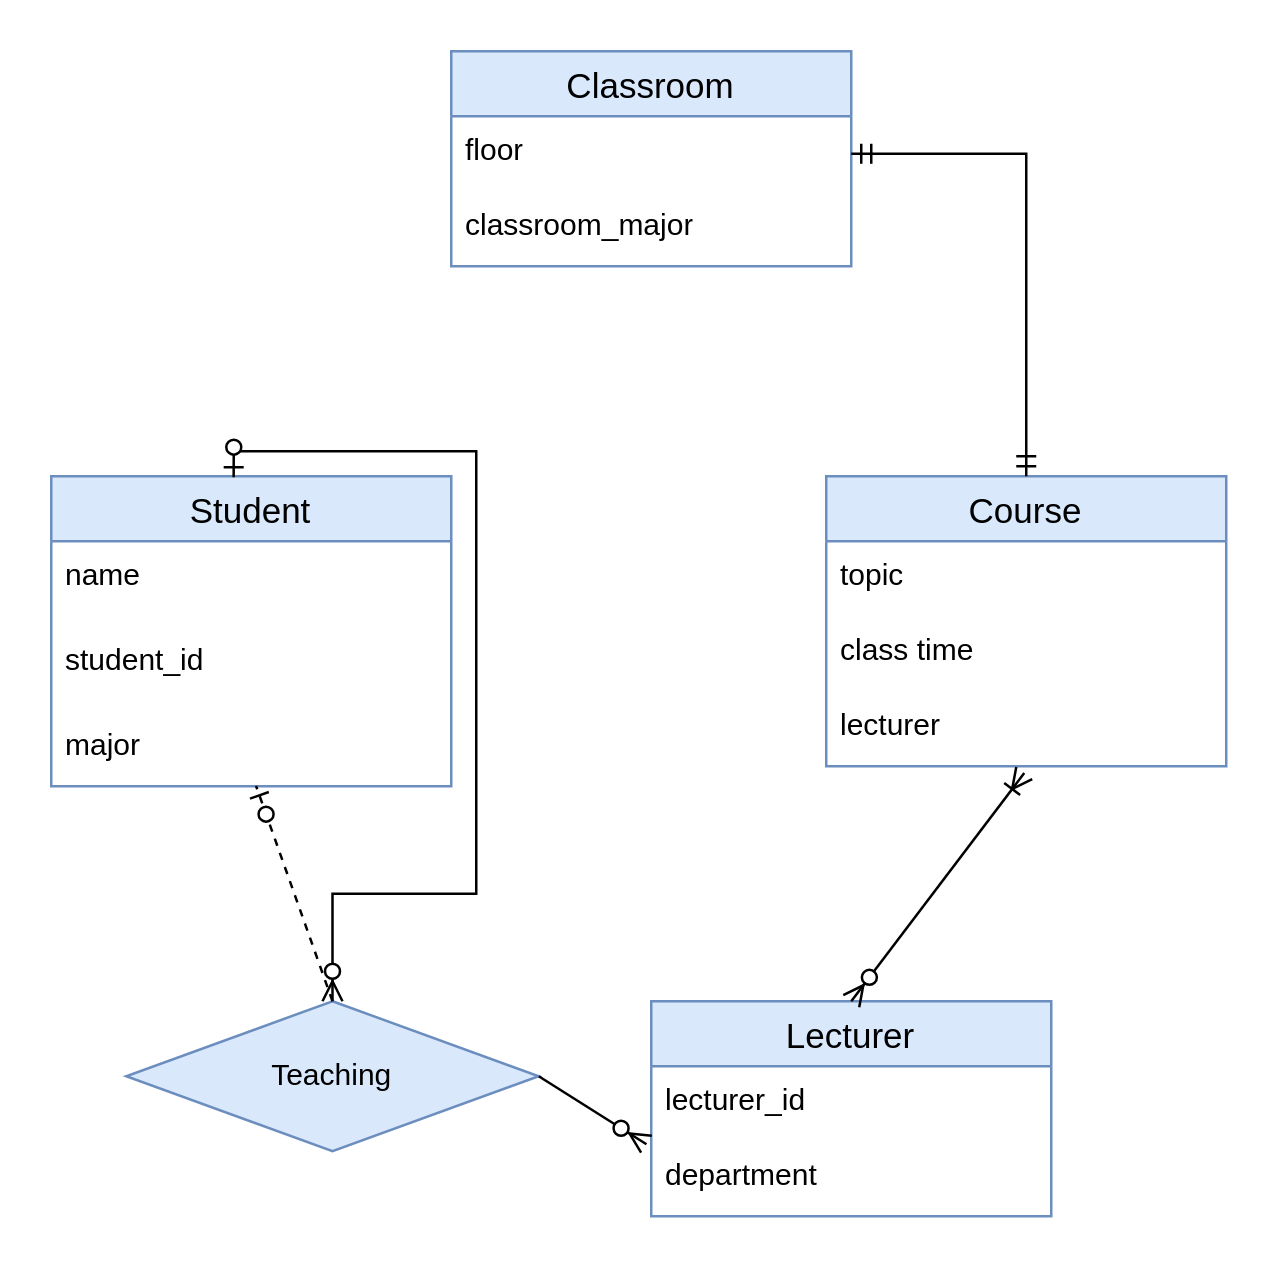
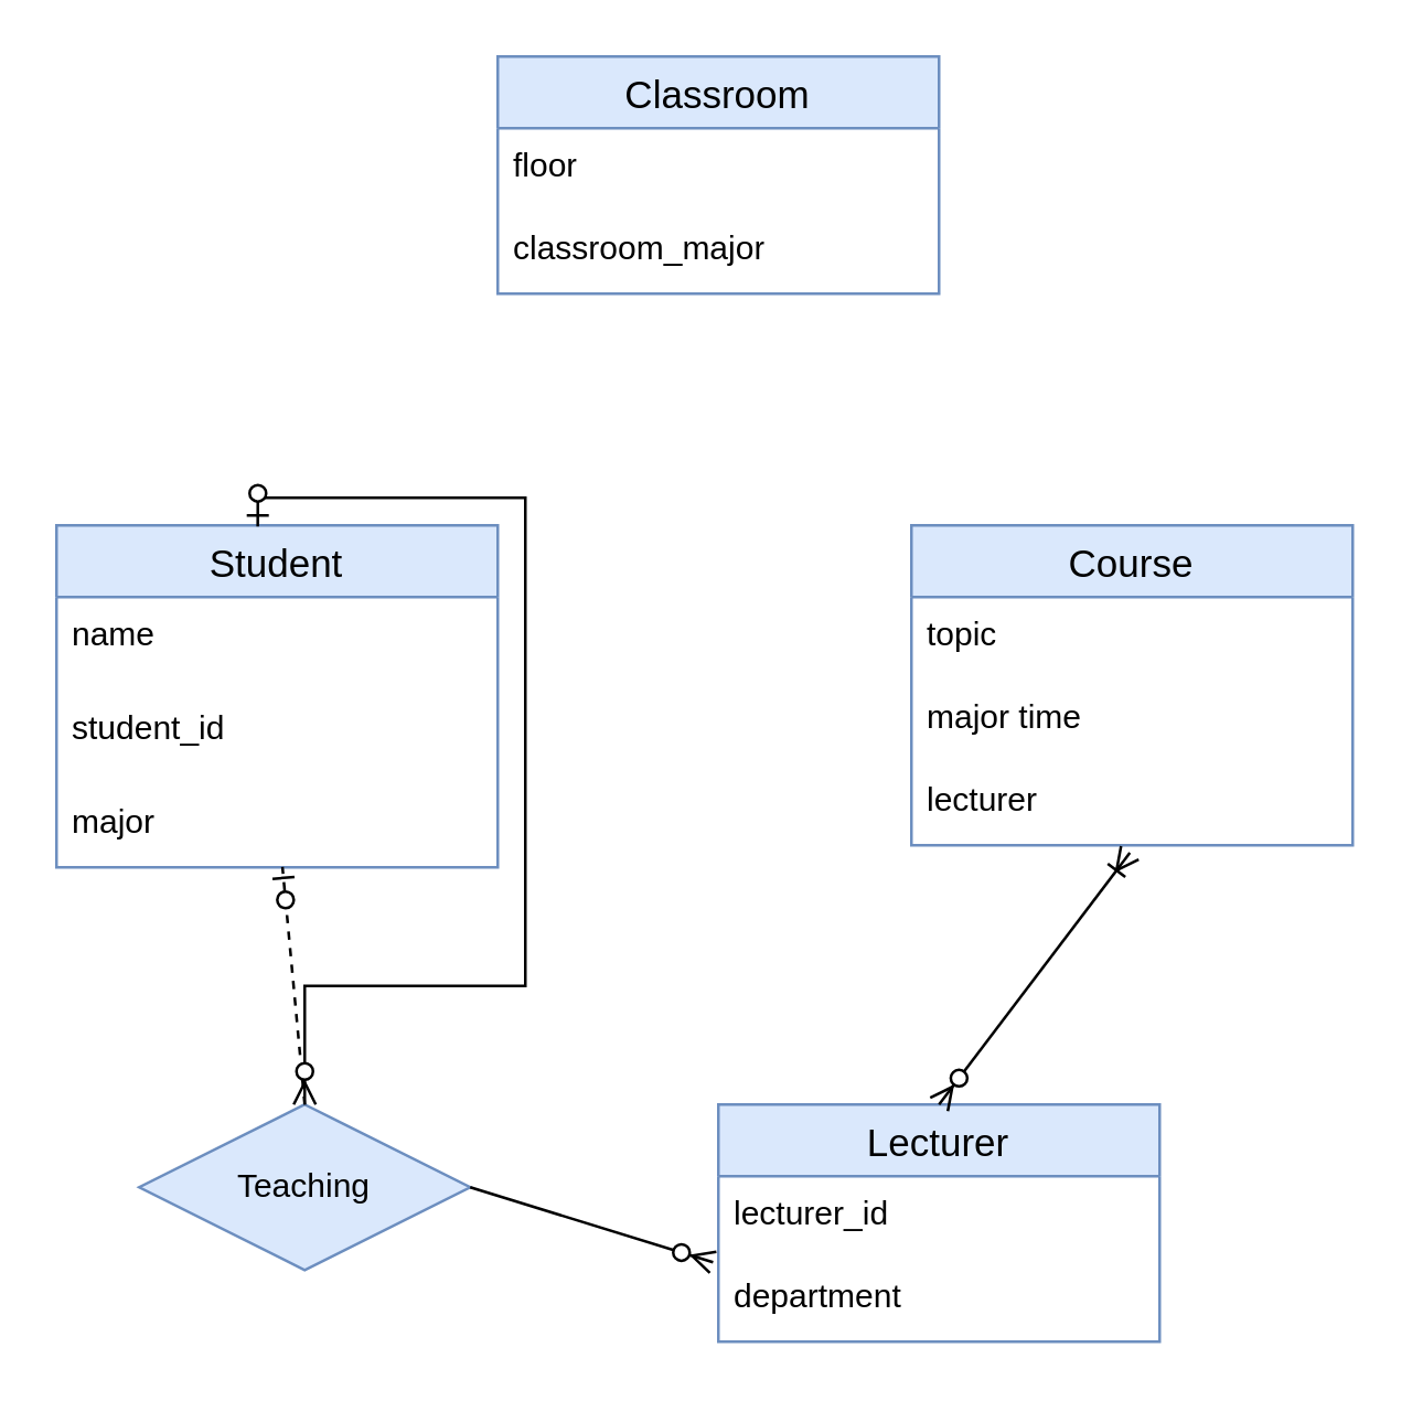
  <mxCell id="0" />
  <mxCell id="1" parent="0" />
  <mxCell id="2" value="Student" style="swimlane;fontStyle=0;childLayout=stackLayout;horizontal=1;startSize=26;horizontalStack=0;resizeParent=1;resizeParentMax=0;resizeLast=0;collapsible=1;marginBottom=0;align=center;fontSize=14;fillColor=#dae8fc;strokeColor=#6c8ebf;" vertex="1" parent="1"><mxGeometry x="20" y="190" width="160" height="124" as="geometry"><mxRectangle x="140" y="120" width="90" height="30" as="alternateBounds" /></mxGeometry></mxCell>
  <mxCell id="3" value="name" style="text;strokeColor=none;fillColor=none;spacingLeft=4;spacingRight=4;overflow=hidden;rotatable=0;points=[[0,0.5],[1,0.5]];portConstraint=eastwest;fontSize=12;whiteSpace=wrap;html=1;" vertex="1" parent="2"><mxGeometry y="26" width="160" height="34" as="geometry" /></mxCell>
  <mxCell id="4" value="student_id" style="text;strokeColor=none;fillColor=none;spacingLeft=4;spacingRight=4;overflow=hidden;rotatable=0;points=[[0,0.5],[1,0.5]];portConstraint=eastwest;fontSize=12;whiteSpace=wrap;html=1;" vertex="1" parent="2"><mxGeometry y="60" width="160" height="34" as="geometry" /></mxCell>
  <mxCell id="5" value="major" style="text;strokeColor=none;fillColor=none;spacingLeft=4;spacingRight=4;overflow=hidden;rotatable=0;points=[[0,0.5],[1,0.5]];portConstraint=eastwest;fontSize=12;whiteSpace=wrap;html=1;" vertex="1" parent="2"><mxGeometry y="94" width="160" height="30" as="geometry" /></mxCell>
  <mxCell id="6" value="Course" style="swimlane;fontStyle=0;childLayout=stackLayout;horizontal=1;startSize=26;horizontalStack=0;resizeParent=1;resizeParentMax=0;resizeLast=0;collapsible=1;marginBottom=0;align=center;fontSize=14;fillColor=#dae8fc;strokeColor=#6c8ebf;" vertex="1" parent="1"><mxGeometry x="330" y="190" width="160" height="116" as="geometry" /></mxCell>
  <mxCell id="7" value="topic" style="text;strokeColor=none;fillColor=none;spacingLeft=4;spacingRight=4;overflow=hidden;rotatable=0;points=[[0,0.5],[1,0.5]];portConstraint=eastwest;fontSize=12;whiteSpace=wrap;html=1;" vertex="1" parent="6"><mxGeometry y="26" width="160" height="30" as="geometry" /></mxCell>
- <mxCell id="8" value="class time" style="text;strokeColor=none;fillColor=none;spacingLeft=4;spacingRight=4;overflow=hidden;rotatable=0;points=[[0,0.5],[1,0.5]];portConstraint=eastwest;fontSize=12;whiteSpace=wrap;html=1;" vertex="1" parent="6"><mxGeometry y="56" width="160" height="30" as="geometry" /></mxCell>
+ <mxCell id="8" value="major time" style="text;strokeColor=none;fillColor=none;spacingLeft=4;spacingRight=4;overflow=hidden;rotatable=0;points=[[0,0.5],[1,0.5]];portConstraint=eastwest;fontSize=12;whiteSpace=wrap;html=1;" vertex="1" parent="6"><mxGeometry y="56" width="160" height="30" as="geometry" /></mxCell>
  <mxCell id="9" value="lecturer" style="text;strokeColor=none;fillColor=none;spacingLeft=4;spacingRight=4;overflow=hidden;rotatable=0;points=[[0,0.5],[1,0.5]];portConstraint=eastwest;fontSize=12;whiteSpace=wrap;html=1;" vertex="1" parent="6"><mxGeometry y="86" width="160" height="30" as="geometry" /></mxCell>
  <mxCell id="10" value="Classroom" style="swimlane;fontStyle=0;childLayout=stackLayout;horizontal=1;startSize=26;horizontalStack=0;resizeParent=1;resizeParentMax=0;resizeLast=0;collapsible=1;marginBottom=0;align=center;fontSize=14;fillColor=#dae8fc;strokeColor=#6c8ebf;" vertex="1" parent="1"><mxGeometry x="180" y="20" width="160" height="86" as="geometry" /></mxCell>
  <mxCell id="11" value="floor" style="text;strokeColor=none;fillColor=none;spacingLeft=4;spacingRight=4;overflow=hidden;rotatable=0;points=[[0,0.5],[1,0.5]];portConstraint=eastwest;fontSize=12;whiteSpace=wrap;html=1;" vertex="1" parent="10"><mxGeometry y="26" width="160" height="30" as="geometry" /></mxCell>
  <mxCell id="12" value="classroom_major" style="text;strokeColor=none;fillColor=none;spacingLeft=4;spacingRight=4;overflow=hidden;rotatable=0;points=[[0,0.5],[1,0.5]];portConstraint=eastwest;fontSize=12;whiteSpace=wrap;html=1;" vertex="1" parent="10"><mxGeometry y="56" width="160" height="30" as="geometry" /></mxCell>
  <mxCell id="13" value="Lecturer" style="swimlane;fontStyle=0;childLayout=stackLayout;horizontal=1;startSize=26;horizontalStack=0;resizeParent=1;resizeParentMax=0;resizeLast=0;collapsible=1;marginBottom=0;align=center;fontSize=14;fillColor=#dae8fc;strokeColor=#6c8ebf;" vertex="1" parent="1"><mxGeometry x="260" y="400" width="160" height="86" as="geometry" /></mxCell>
  <mxCell id="14" value="lecturer_id" style="text;strokeColor=none;fillColor=none;spacingLeft=4;spacingRight=4;overflow=hidden;rotatable=0;points=[[0,0.5],[1,0.5]];portConstraint=eastwest;fontSize=12;whiteSpace=wrap;html=1;" vertex="1" parent="13"><mxGeometry y="26" width="160" height="30" as="geometry" /></mxCell>
  <mxCell id="15" value="department" style="text;strokeColor=none;fillColor=none;spacingLeft=4;spacingRight=4;overflow=hidden;rotatable=0;points=[[0,0.5],[1,0.5]];portConstraint=eastwest;fontSize=12;whiteSpace=wrap;html=1;" vertex="1" parent="13"><mxGeometry y="56" width="160" height="30" as="geometry" /></mxCell>
- <mxCell id="16" value="" style="edgeStyle=orthogonalEdgeStyle;fontSize=12;html=1;endArrow=ERmandOne;startArrow=ERmandOne;rounded=0;exitX=1;exitY=0.5;exitDx=0;exitDy=0;entryX=0.5;entryY=0;entryDx=0;entryDy=0;" edge="1" parent="1" source="11" target="6"><mxGeometry width="100" height="100" relative="1" as="geometry"><mxPoint x="360" y="20" as="sourcePoint" /><mxPoint x="440" y="110" as="targetPoint" /></mxGeometry></mxCell>
- <mxCell id="17" value="Teaching" style="shape=rhombus;perimeter=rhombusPerimeter;whiteSpace=wrap;html=1;align=center;fillColor=#dae8fc;strokeColor=#6c8ebf;" vertex="1" parent="1"><mxGeometry x="50" y="400" width="165" height="60" as="geometry" /></mxCell>
+ <mxCell id="17" value="Teaching" style="shape=rhombus;perimeter=rhombusPerimeter;whiteSpace=wrap;html=1;align=center;fillColor=#dae8fc;strokeColor=#6c8ebf;" vertex="1" parent="1"><mxGeometry x="50" y="400" width="120" height="60" as="geometry" /></mxCell>
  <mxCell id="18" value="" style="fontSize=12;html=1;endArrow=ERoneToMany;startArrow=ERzeroToMany;rounded=0;entryX=0.495;entryY=1.091;entryDx=0;entryDy=0;entryPerimeter=0;exitX=0.5;exitY=0;exitDx=0;exitDy=0;" edge="1" parent="1" source="13" target="9"><mxGeometry width="100" height="100" relative="1" as="geometry"><mxPoint x="230" y="420" as="sourcePoint" /><mxPoint x="330" y="320" as="targetPoint" /></mxGeometry></mxCell>
  <mxCell id="19" value="" style="fontSize=12;html=1;endArrow=ERzeroToMany;endFill=1;rounded=0;entryX=-0.012;entryY=1.04;entryDx=0;entryDy=0;entryPerimeter=0;exitX=1;exitY=0.5;exitDx=0;exitDy=0;" edge="1" parent="1" source="17" target="14"><mxGeometry width="100" height="100" relative="1" as="geometry"><mxPoint x="160" y="540" as="sourcePoint" /><mxPoint x="260" y="440" as="targetPoint" /></mxGeometry></mxCell>
  <mxCell id="20" value="" style="fontSize=12;html=1;endArrow=ERzeroToOne;endFill=1;rounded=0;entryX=0.512;entryY=0.995;entryDx=0;entryDy=0;entryPerimeter=0;exitX=0.5;exitY=0;exitDx=0;exitDy=0;dashed=1;" edge="1" parent="1" source="17" target="5"><mxGeometry width="100" height="100" relative="1" as="geometry"><mxPoint x="-20" y="460" as="sourcePoint" /><mxPoint x="80" y="360" as="targetPoint" /></mxGeometry></mxCell>
  <mxCell id="21" value="" style="edgeStyle=orthogonalEdgeStyle;fontSize=12;html=1;endArrow=ERzeroToMany;startArrow=ERzeroToOne;rounded=0;exitX=0.456;exitY=0.003;exitDx=0;exitDy=0;exitPerimeter=0;" edge="1" parent="1" source="2" target="17"><mxGeometry width="100" height="100" relative="1" as="geometry"><mxPoint x="40" y="160" as="sourcePoint" /><mxPoint x="140" y="60" as="targetPoint" /></mxGeometry></mxCell>
